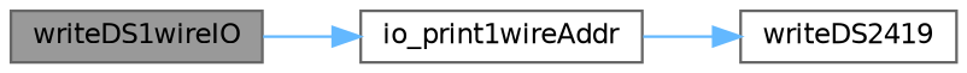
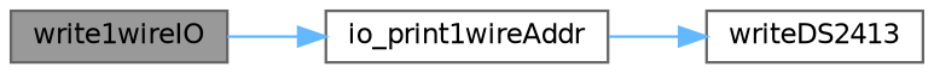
  digraph {
    rankdir=LR
    node [color=grey40 fillcolor=white fontname=Helvetica fontsize=10 shape=box style=filled]
    edge [color=steelblue1 fontname=Helvetica fontsize=10 labelfontname=Helvetica labelfontsize=10 style=solid]
-   n1 [color=gray40 fillcolor=grey60 fontcolor=black height=0.2 label=writeDS1wireIO width=0.4]
+   n1 [color=gray40 fillcolor=grey60 fontcolor=black height=0.2 label=write1wireIO width=0.4]
    n2 [height=0.2 label=io_print1wireAddr width=0.4]
-   n3 [height=0.2 label=writeDS2419 width=0.4]
+   n3 [height=0.2 label=writeDS2413 width=0.4]
    n1 -> n2
    n2 -> n3
  }
